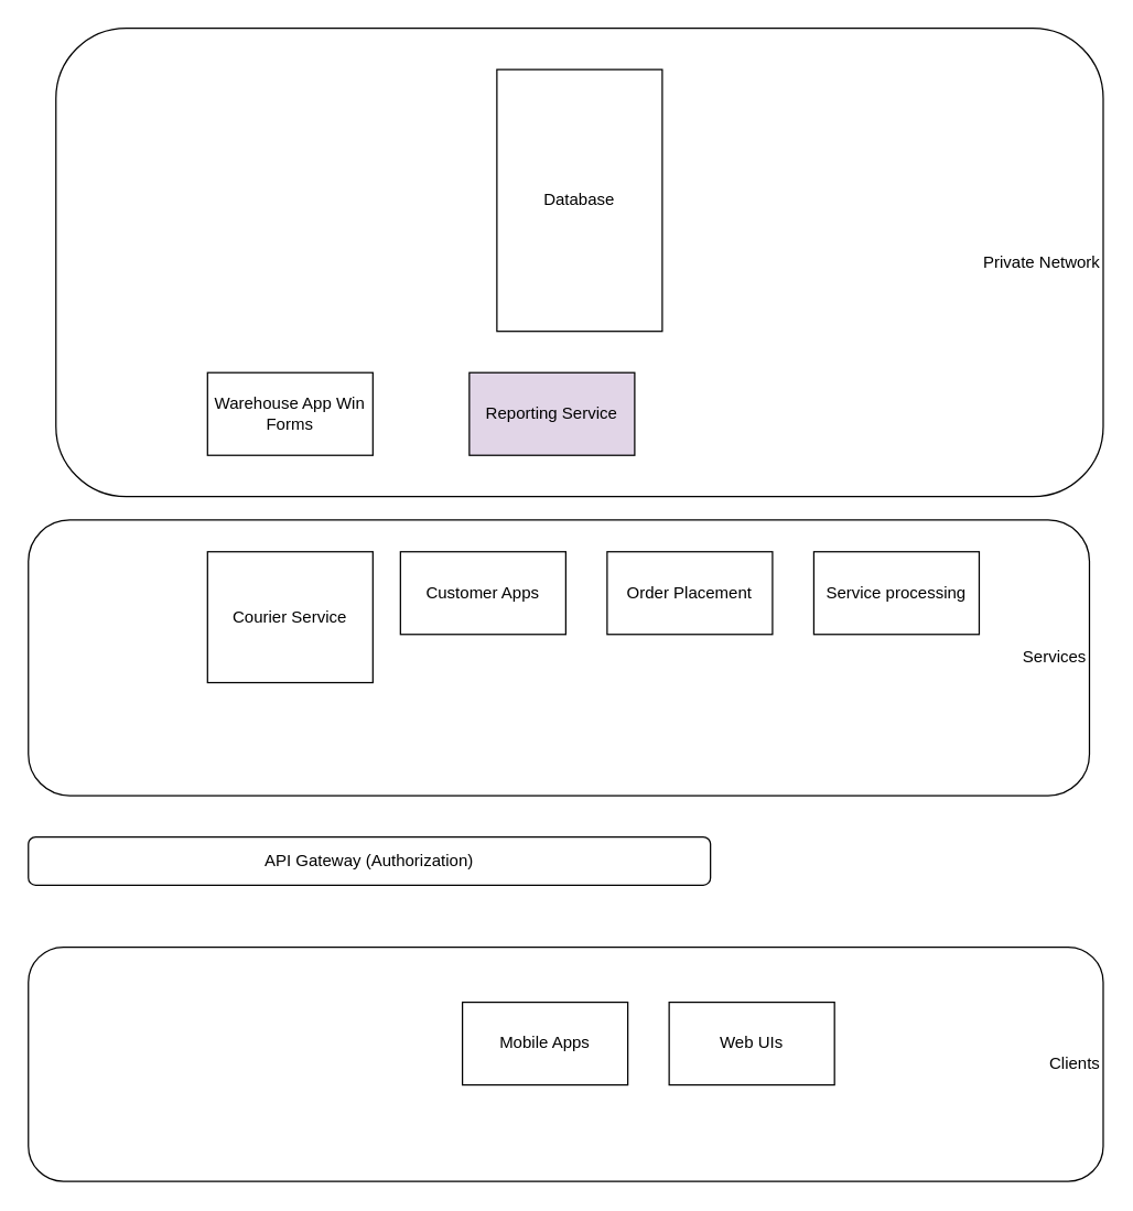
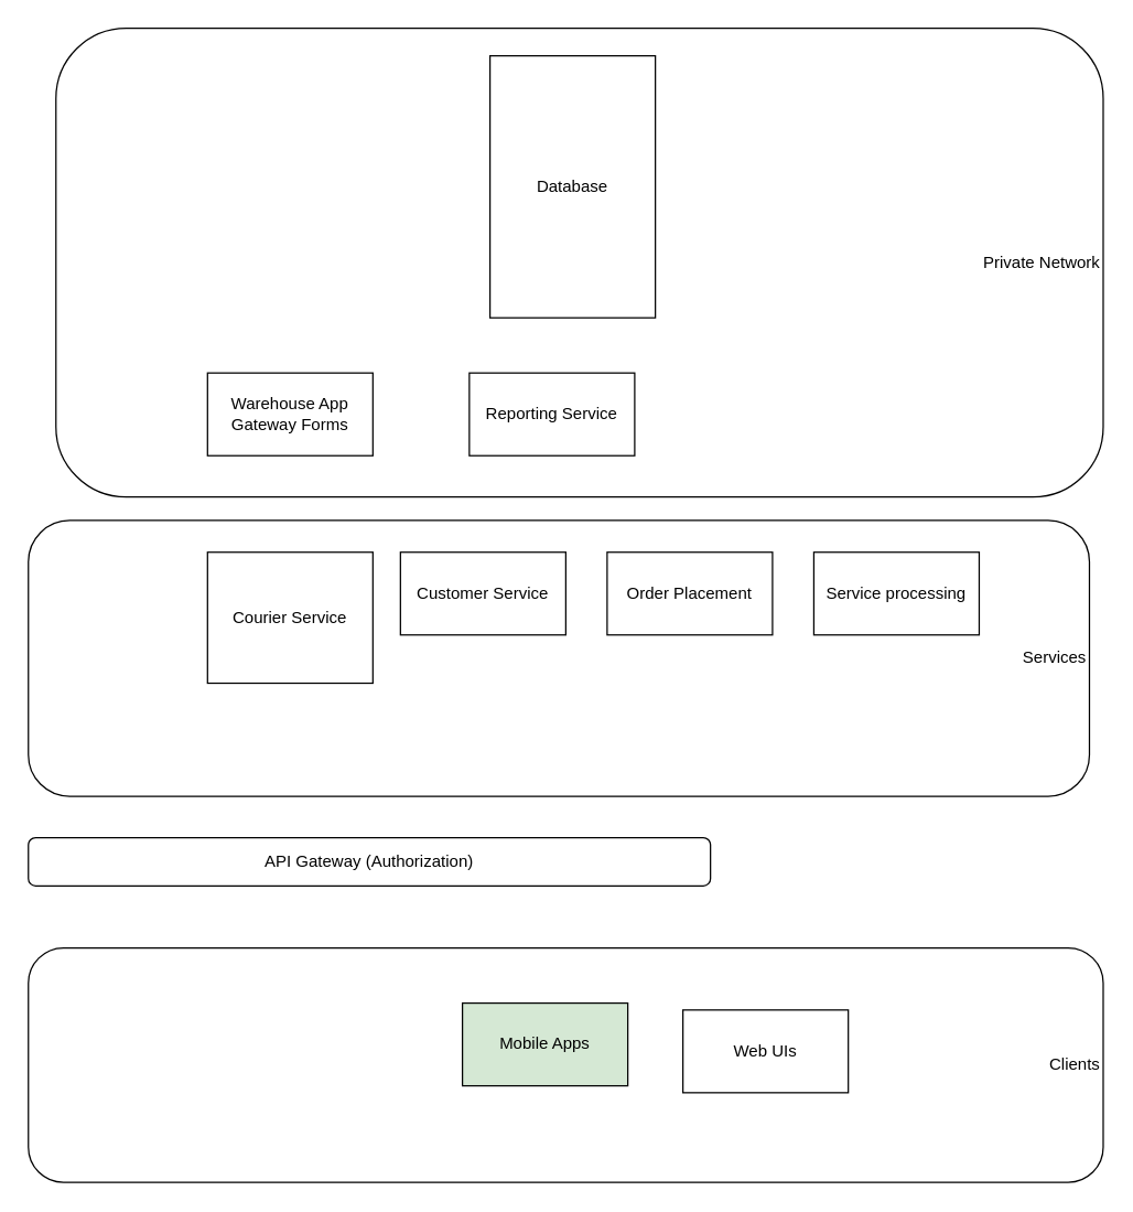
  <mxCell id="0" />
  <mxCell id="1" parent="0" />
- <mxCell id="2" value="Database" style="rounded=0;whiteSpace=wrap;html=1;" vertex="1" parent="1"><mxGeometry x="360" y="50" width="120" height="190" as="geometry" /></mxCell>
- <mxCell id="3" value="Warehouse App Win Forms" style="rounded=0;whiteSpace=wrap;html=1;" vertex="1" parent="1"><mxGeometry x="150" y="270" width="120" height="60" as="geometry" /></mxCell>
- <mxCell id="4" value="Reporting Service" style="rounded=0;whiteSpace=wrap;html=1;fillColor=#e1d5e7;" vertex="1" parent="1"><mxGeometry x="340" y="270" width="120" height="60" as="geometry" /></mxCell>
+ <mxCell id="2" value="Database" style="rounded=0;whiteSpace=wrap;html=1;" vertex="1" parent="1"><mxGeometry x="355" y="40" width="120" height="190" as="geometry" /></mxCell>
+ <mxCell id="3" value="Warehouse App Gateway Forms" style="rounded=0;whiteSpace=wrap;html=1;" vertex="1" parent="1"><mxGeometry x="150" y="270" width="120" height="60" as="geometry" /></mxCell>
+ <mxCell id="4" value="Reporting Service" style="rounded=0;whiteSpace=wrap;html=1;" vertex="1" parent="1"><mxGeometry x="340" y="270" width="120" height="60" as="geometry" /></mxCell>
  <mxCell id="5" value="Private Network" style="rounded=1;whiteSpace=wrap;html=1;fillColor=none;align=right;" vertex="1" parent="1"><mxGeometry x="40" y="20" width="760" height="340" as="geometry" /></mxCell>
  <mxCell id="6" value="Services" style="rounded=1;whiteSpace=wrap;html=1;fillColor=none;align=right;" vertex="1" parent="1"><mxGeometry x="20" y="377" width="770" height="200" as="geometry" /></mxCell>
  <mxCell id="7" value="Clients" style="rounded=1;whiteSpace=wrap;html=1;fillColor=none;align=right;" vertex="1" parent="1"><mxGeometry x="20" y="687" width="780" height="170" as="geometry" /></mxCell>
- <mxCell id="8" value="Mobile Apps" style="rounded=0;whiteSpace=wrap;html=1;" vertex="1" parent="1"><mxGeometry x="335" y="727" width="120" height="60" as="geometry" /></mxCell>
- <mxCell id="9" value="Web UIs" style="rounded=0;whiteSpace=wrap;html=1;" vertex="1" parent="1"><mxGeometry x="485" y="727" width="120" height="60" as="geometry" /></mxCell>
+ <mxCell id="8" value="Mobile Apps" style="rounded=0;whiteSpace=wrap;html=1;fillColor=#d5e8d4;" vertex="1" parent="1"><mxGeometry x="335" y="727" width="120" height="60" as="geometry" /></mxCell>
+ <mxCell id="9" value="Web UIs" style="rounded=0;whiteSpace=wrap;html=1;" vertex="1" parent="1"><mxGeometry x="495" y="732" width="120" height="60" as="geometry" /></mxCell>
  <mxCell id="10" value="API Gateway (Authorization)" style="rounded=1;whiteSpace=wrap;html=1;" vertex="1" parent="1"><mxGeometry x="20" y="607" width="495" height="35" as="geometry" /></mxCell>
  <mxCell id="11" value="Courier Service" style="rounded=0;whiteSpace=wrap;html=1;fillColor=default;" vertex="1" parent="1"><mxGeometry x="150" y="400" width="120" height="95" as="geometry" /></mxCell>
- <mxCell id="12" value="Customer Apps" style="rounded=0;whiteSpace=wrap;html=1;fillColor=default;" vertex="1" parent="1"><mxGeometry x="290" y="400" width="120" height="60" as="geometry" /></mxCell>
+ <mxCell id="12" value="Customer Service" style="rounded=0;whiteSpace=wrap;html=1;fillColor=default;" vertex="1" parent="1"><mxGeometry x="290" y="400" width="120" height="60" as="geometry" /></mxCell>
  <mxCell id="13" value="Order Placement" style="rounded=0;whiteSpace=wrap;html=1;fillColor=default;" vertex="1" parent="1"><mxGeometry x="440" y="400" width="120" height="60" as="geometry" /></mxCell>
  <mxCell id="14" value="Service processing" style="rounded=0;whiteSpace=wrap;html=1;fillColor=default;" vertex="1" parent="1"><mxGeometry x="590" y="400" width="120" height="60" as="geometry" /></mxCell>
